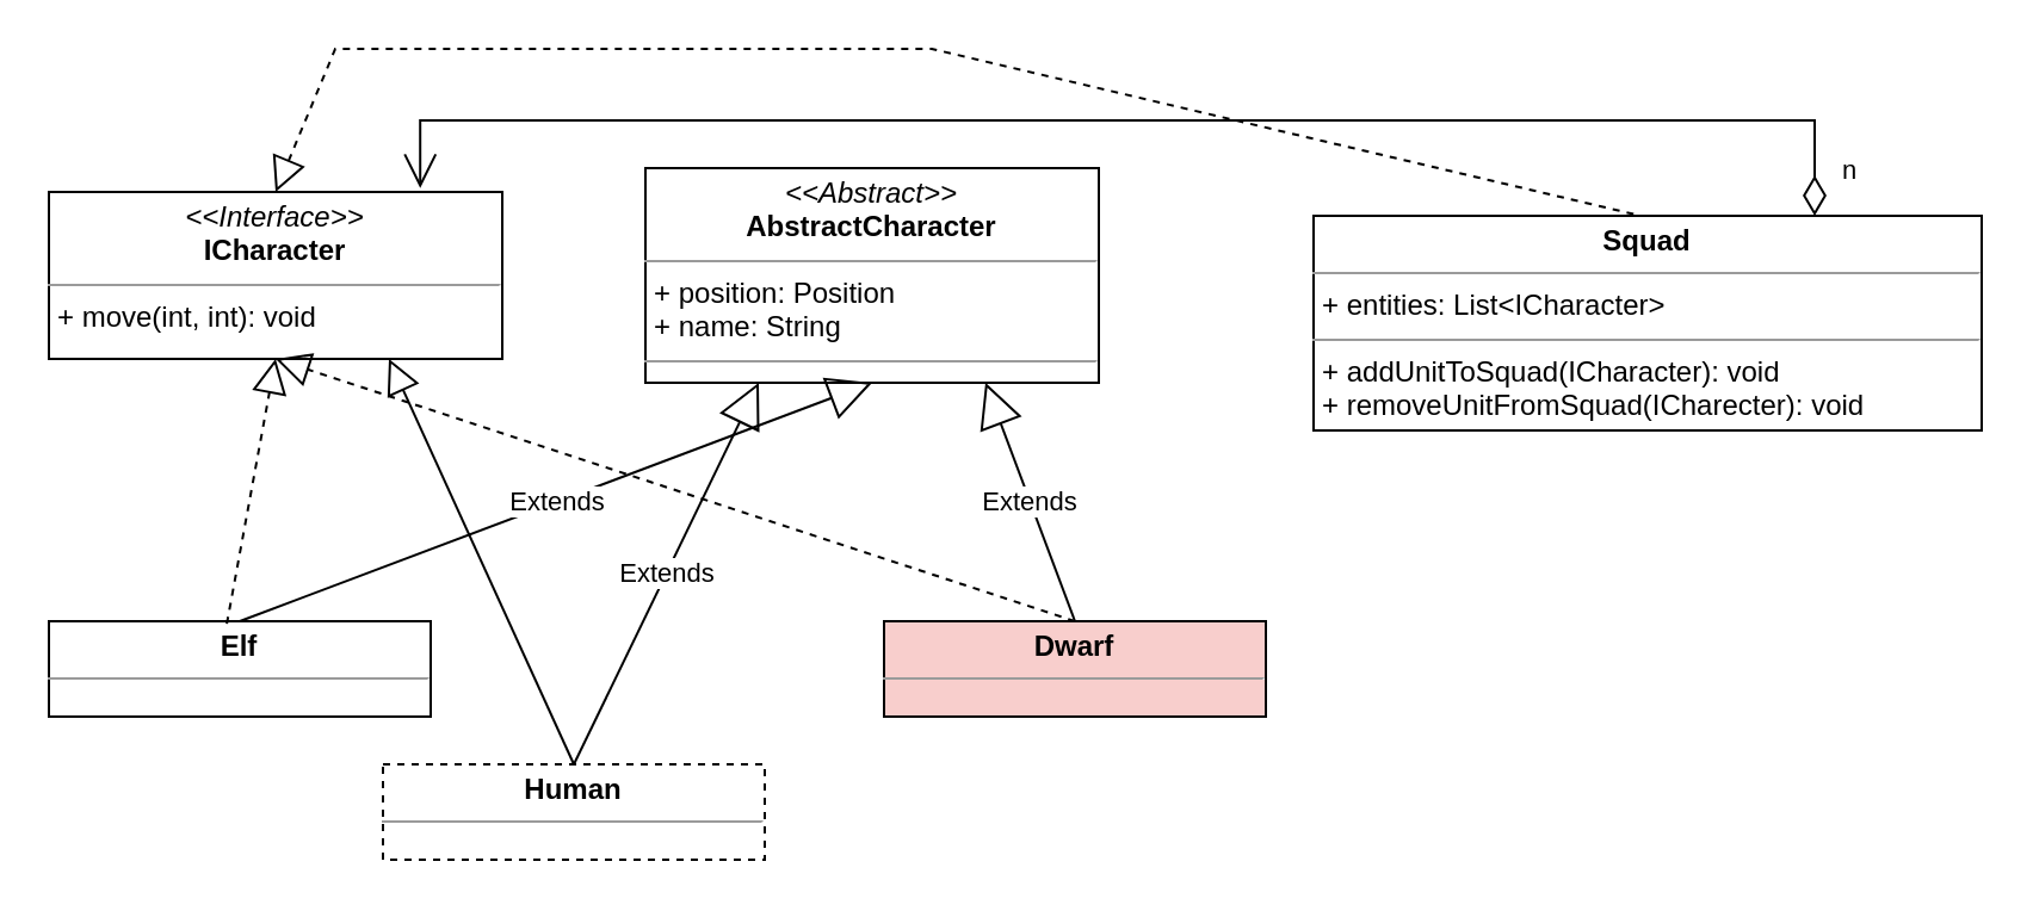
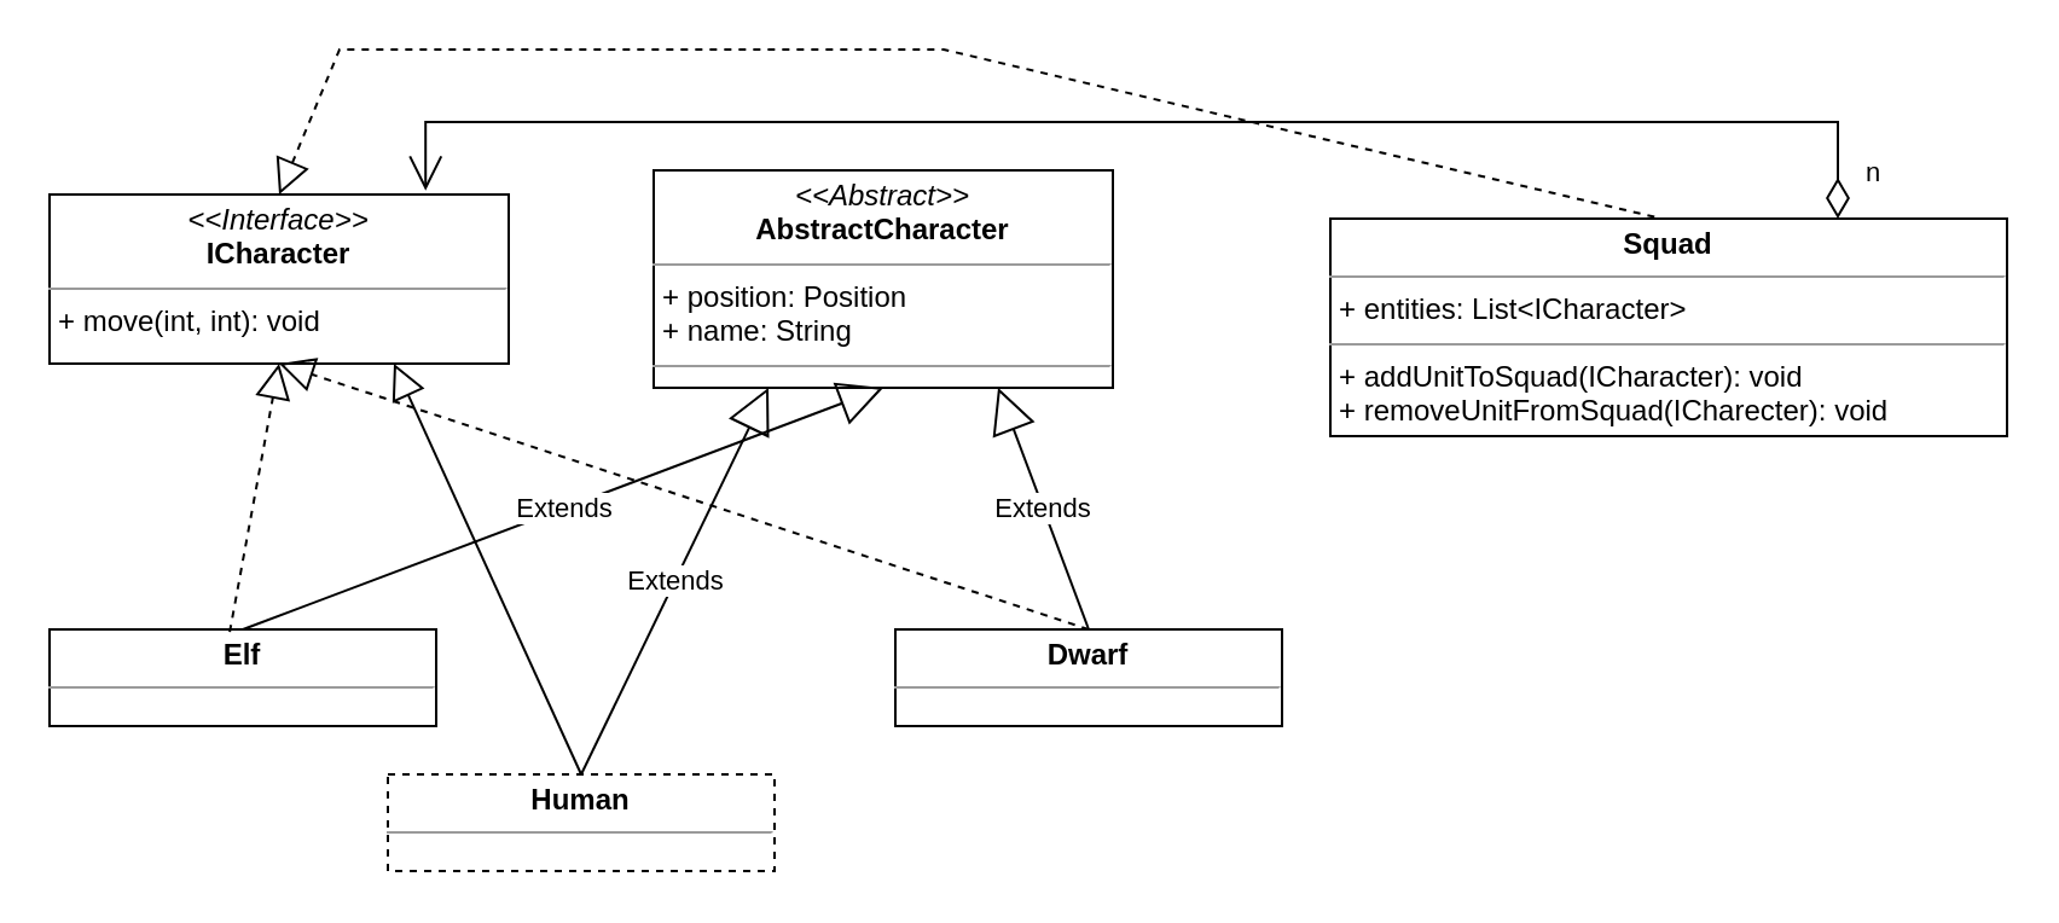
  <mxCell id="0" />
  <mxCell id="1" parent="0" />
  <mxCell id="2" value="&lt;p style=&quot;margin: 0px ; margin-top: 4px ; text-align: center&quot;&gt;&lt;i&gt;&amp;lt;&amp;lt;Interface&amp;gt;&amp;gt;&lt;/i&gt;&lt;br&gt;&lt;b&gt;ICharacter&lt;/b&gt;&lt;/p&gt;&lt;hr size=&quot;1&quot;&gt;&lt;p style=&quot;margin: 0px ; margin-left: 4px&quot;&gt;+ move(int, int): void&lt;/p&gt;" style="verticalAlign=top;align=left;overflow=fill;fontSize=12;fontFamily=Helvetica;html=1;" vertex="1" parent="1"><mxGeometry x="20" y="80" width="190" height="70" as="geometry" /></mxCell>
  <mxCell id="3" value="&lt;p style=&quot;margin: 0px ; margin-top: 4px ; text-align: center&quot;&gt;&lt;i&gt;&amp;lt;&amp;lt;Abstract&amp;gt;&amp;gt;&lt;/i&gt;&lt;br&gt;&lt;b&gt;AbstractCharacter&lt;/b&gt;&lt;/p&gt;&lt;hr size=&quot;1&quot;&gt;&lt;p style=&quot;margin: 0px ; margin-left: 4px&quot;&gt;+ position: Position&lt;/p&gt;&lt;p style=&quot;margin: 0px ; margin-left: 4px&quot;&gt;+ name: String&lt;/p&gt;&lt;hr size=&quot;1&quot;&gt;&lt;p style=&quot;margin: 0px ; margin-left: 4px&quot;&gt;&lt;br&gt;&lt;/p&gt;" style="verticalAlign=top;align=left;overflow=fill;fontSize=12;fontFamily=Helvetica;html=1;" vertex="1" parent="1"><mxGeometry x="270" y="70" width="190" height="90" as="geometry" /></mxCell>
- <mxCell id="4" value="&lt;p style=&quot;margin: 0px ; margin-top: 4px ; text-align: center&quot;&gt;&lt;b&gt;Dwarf&lt;/b&gt;&lt;/p&gt;&lt;hr size=&quot;1&quot;&gt;&lt;p style=&quot;margin: 0px ; margin-left: 4px&quot;&gt;&lt;br&gt;&lt;/p&gt;" style="verticalAlign=top;align=left;overflow=fill;fontSize=12;fontFamily=Helvetica;html=1;fillColor=#f8cecc;" vertex="1" parent="1"><mxGeometry x="370" y="260" width="160" height="40" as="geometry" /></mxCell>
+ <mxCell id="4" value="&lt;p style=&quot;margin: 0px ; margin-top: 4px ; text-align: center&quot;&gt;&lt;b&gt;Dwarf&lt;/b&gt;&lt;/p&gt;&lt;hr size=&quot;1&quot;&gt;&lt;p style=&quot;margin: 0px ; margin-left: 4px&quot;&gt;&lt;br&gt;&lt;/p&gt;" style="verticalAlign=top;align=left;overflow=fill;fontSize=12;fontFamily=Helvetica;html=1;" vertex="1" parent="1"><mxGeometry x="370" y="260" width="160" height="40" as="geometry" /></mxCell>
  <mxCell id="5" value="Extends" style="endArrow=block;endSize=16;endFill=0;html=1;rounded=0;entryX=0.75;entryY=1;entryDx=0;entryDy=0;exitX=0.5;exitY=0;exitDx=0;exitDy=0;" edge="1" parent="1" source="4" target="3"><mxGeometry width="160" relative="1" as="geometry"><mxPoint x="200" y="210" as="sourcePoint" /><mxPoint x="360" y="210" as="targetPoint" /></mxGeometry></mxCell>
  <mxCell id="6" value="" style="endArrow=block;dashed=1;endFill=0;endSize=12;html=1;rounded=0;entryX=0.5;entryY=1;entryDx=0;entryDy=0;exitX=0.5;exitY=0;exitDx=0;exitDy=0;" edge="1" parent="1" source="4" target="2"><mxGeometry width="160" relative="1" as="geometry"><mxPoint x="200" y="210" as="sourcePoint" /><mxPoint x="360" y="210" as="targetPoint" /></mxGeometry></mxCell>
  <mxCell id="7" value="&lt;p style=&quot;margin: 0px ; margin-top: 4px ; text-align: center&quot;&gt;&lt;b&gt;Elf&lt;/b&gt;&lt;/p&gt;&lt;hr size=&quot;1&quot;&gt;&lt;p style=&quot;margin: 0px ; margin-left: 4px&quot;&gt;&lt;br&gt;&lt;/p&gt;" style="verticalAlign=top;align=left;overflow=fill;fontSize=12;fontFamily=Helvetica;html=1;" vertex="1" parent="1"><mxGeometry x="20" y="260" width="160" height="40" as="geometry" /></mxCell>
  <mxCell id="8" value="Extends" style="endArrow=block;endSize=16;endFill=0;html=1;rounded=0;entryX=0.5;entryY=1;entryDx=0;entryDy=0;exitX=0.5;exitY=0;exitDx=0;exitDy=0;" edge="1" parent="1" source="7" target="3"><mxGeometry width="160" relative="1" as="geometry"><mxPoint x="460" y="270" as="sourcePoint" /><mxPoint x="375" y="170" as="targetPoint" /></mxGeometry></mxCell>
  <mxCell id="9" value="" style="endArrow=block;dashed=1;endFill=0;endSize=12;html=1;rounded=0;entryX=0.5;entryY=1;entryDx=0;entryDy=0;exitX=0.466;exitY=0.027;exitDx=0;exitDy=0;exitPerimeter=0;" edge="1" parent="1" source="7" target="2"><mxGeometry width="160" relative="1" as="geometry"><mxPoint x="250" y="260" as="sourcePoint" /><mxPoint x="125" y="160" as="targetPoint" /></mxGeometry></mxCell>
  <mxCell id="10" value="&lt;p style=&quot;margin: 0px ; margin-top: 4px ; text-align: center&quot;&gt;&lt;b&gt;Human&lt;/b&gt;&lt;/p&gt;&lt;hr size=&quot;1&quot;&gt;&lt;p style=&quot;margin: 0px ; margin-left: 4px&quot;&gt;&lt;br&gt;&lt;/p&gt;" style="verticalAlign=top;align=left;overflow=fill;fontSize=12;fontFamily=Helvetica;html=1;dashed=1;" vertex="1" parent="1"><mxGeometry x="160" y="320" width="160" height="40" as="geometry" /></mxCell>
  <mxCell id="11" value="Extends" style="endArrow=block;endSize=16;endFill=0;html=1;rounded=0;entryX=0.25;entryY=1;entryDx=0;entryDy=0;exitX=0.5;exitY=0;exitDx=0;exitDy=0;" edge="1" parent="1" source="10" target="3"><mxGeometry width="160" relative="1" as="geometry"><mxPoint x="110" y="270" as="sourcePoint" /><mxPoint x="375" y="170" as="targetPoint" /></mxGeometry></mxCell>
  <mxCell id="12" value="" style="endArrow=block;dashed=0;endFill=0;endSize=12;html=1;rounded=0;entryX=0.75;entryY=1;entryDx=0;entryDy=0;exitX=0.5;exitY=0;exitDx=0;exitDy=0;" edge="1" parent="1" source="10" target="2"><mxGeometry width="160" relative="1" as="geometry"><mxPoint x="104.56" y="271.08" as="sourcePoint" /><mxPoint x="125" y="160" as="targetPoint" /></mxGeometry></mxCell>
  <mxCell id="13" value="&lt;p style=&quot;margin: 0px ; margin-top: 4px ; text-align: center&quot;&gt;&lt;b&gt;Squad&lt;/b&gt;&lt;/p&gt;&lt;hr size=&quot;1&quot;&gt;&lt;p style=&quot;margin: 0px ; margin-left: 4px&quot;&gt;+ entities: List&amp;lt;ICharacter&amp;gt;&lt;/p&gt;&lt;hr size=&quot;1&quot;&gt;&lt;p style=&quot;margin: 0px ; margin-left: 4px&quot;&gt;+ addUnitToSquad(ICharacter): void&lt;/p&gt;&lt;p style=&quot;margin: 0px ; margin-left: 4px&quot;&gt;+ removeUnitFromSquad(ICharecter): void&lt;/p&gt;" style="verticalAlign=top;align=left;overflow=fill;fontSize=12;fontFamily=Helvetica;html=1;" vertex="1" parent="1"><mxGeometry x="550" y="90" width="280" height="90" as="geometry" /></mxCell>
  <mxCell id="14" value="" style="endArrow=block;dashed=1;endFill=0;endSize=12;html=1;rounded=0;entryX=0.5;entryY=0;entryDx=0;entryDy=0;exitX=0.479;exitY=-0.008;exitDx=0;exitDy=0;exitPerimeter=0;" edge="1" parent="1" source="13" target="2"><mxGeometry width="160" relative="1" as="geometry"><mxPoint x="750" y="30" as="sourcePoint" /><mxPoint x="190" y="-30" as="targetPoint" /><Array as="points"><mxPoint x="390" y="20" /><mxPoint x="140" y="20" /></Array></mxGeometry></mxCell>
  <mxCell id="15" value="n" style="endArrow=open;html=1;endSize=12;startArrow=diamondThin;startSize=14;startFill=0;edgeStyle=orthogonalEdgeStyle;align=left;verticalAlign=bottom;rounded=0;entryX=0.819;entryY=-0.024;entryDx=0;entryDy=0;entryPerimeter=0;exitX=0.75;exitY=0;exitDx=0;exitDy=0;" edge="1" parent="1" source="13" target="2"><mxGeometry x="-0.968" y="-10" relative="1" as="geometry"><mxPoint x="740" y="40" as="sourcePoint" /><mxPoint x="460" y="160" as="targetPoint" /><Array as="points"><mxPoint x="760" y="50" /><mxPoint x="176" y="50" /></Array><mxPoint as="offset" /></mxGeometry></mxCell>
